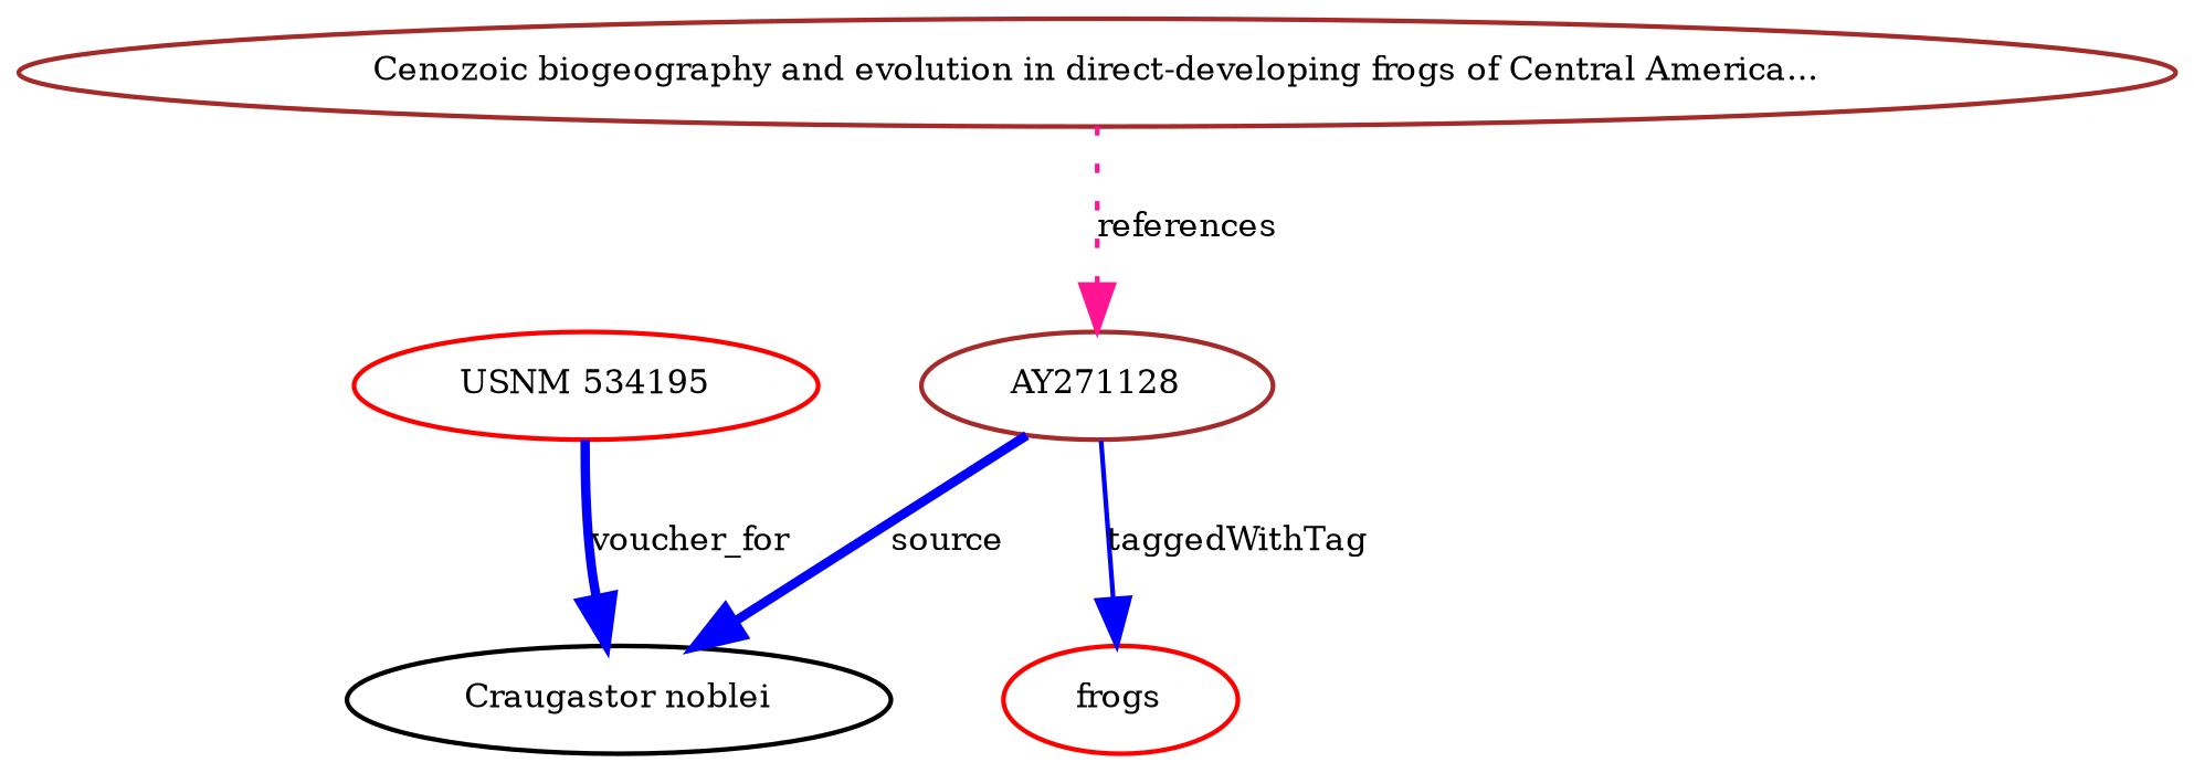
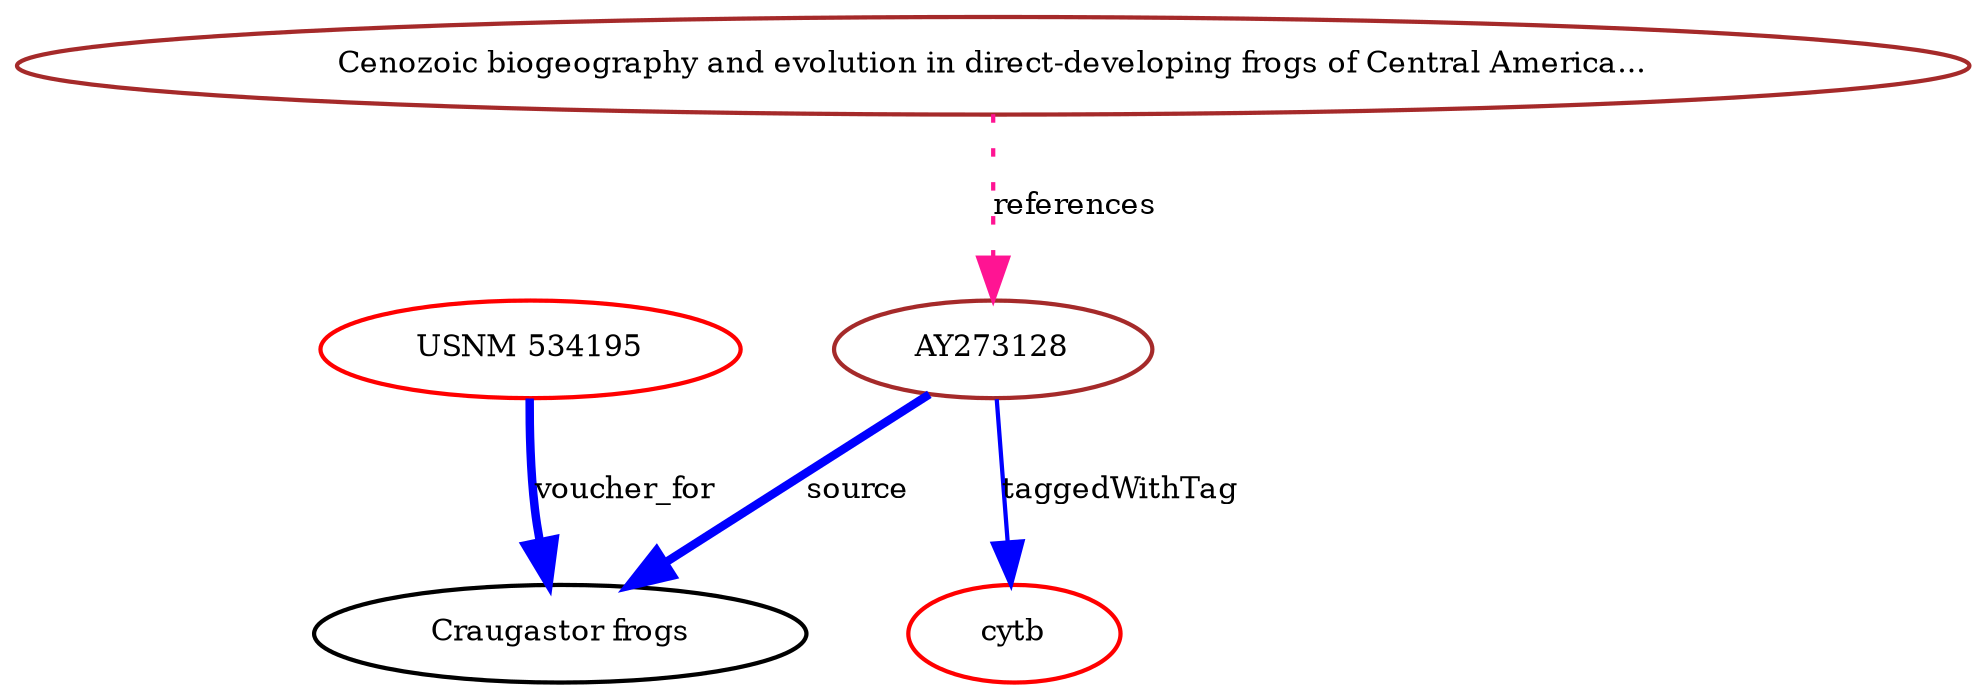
  digraph {
    fontname="DejaVu Serif"
    node [color=brown fontname="DejaVu Serif" fontsize=7]
    edge [color=blue fontname="DejaVu Serif" fontsize=7 style=bold]
-   n1 [height=0.27433100247 label=AY271128 width=0.27433100247]
-   n2 [color=black height=0.27433100247 label="Craugastor noblei" width=0.27433100247]
-   n3 [color=red height=0.27433100247 label=frogs width=0.27433100247]
+   n1 [height=0.27433100247 label=AY273128 width=0.27433100247]
+   n2 [color=black height=0.27433100247 label="Craugastor frogs" width=0.27433100247]
+   n3 [color=red height=0.27433100247 label=cytb width=0.27433100247]
    n4 [height=0.27433100247 label="Cenozoic biogeography and evolution in direct-developing frogs of Central America..." width=0.27433100247]
    n5 [color=red height=0.27433100247 label="USNM 534195" width=0.27433100247]
    n1 -> n2 [label=source]
    n1 -> n3 [label=taggedWithTag style=solid]
    n4 -> n1 [color=deeppink label=references style=dotted]
    n5 -> n2 [label=voucher_for]
  }
